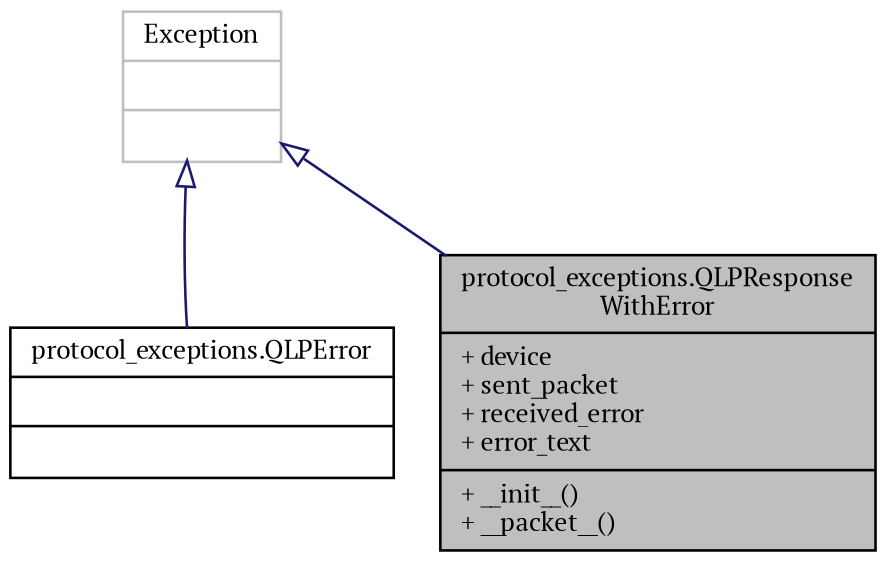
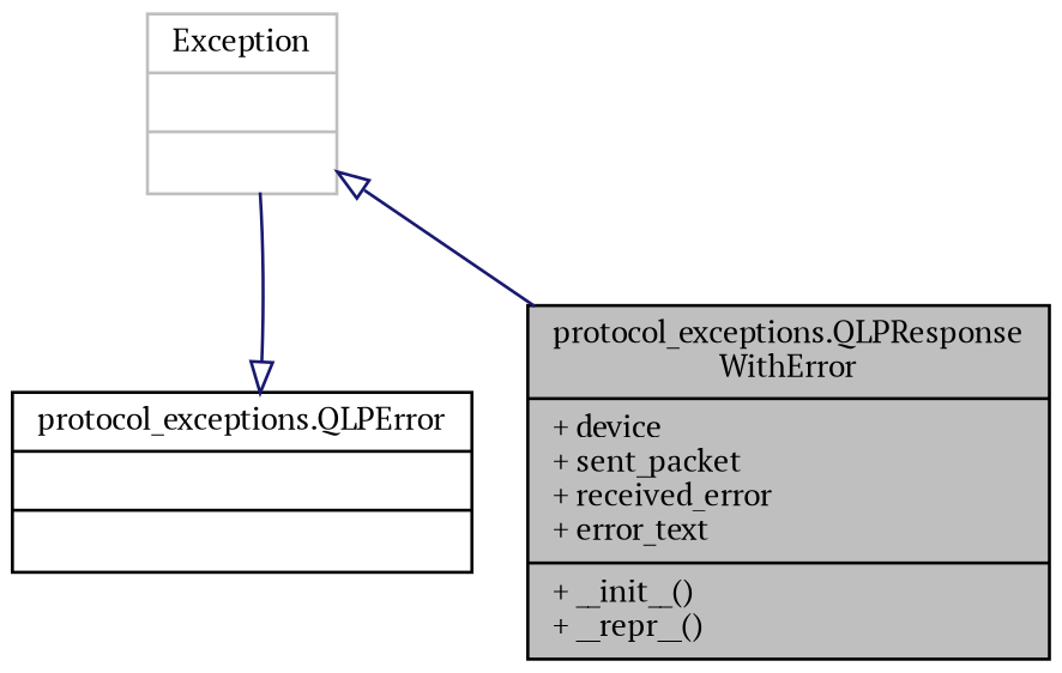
  digraph {
    fontname="PT Serif"
    node [color=black fillcolor=white fontname="PT Serif" fontsize=10 shape=record style=filled]
    edge [arrowtail=onormal color=midnightblue dir=back fontname="PT Serif" fontsize=10 labelfontname=Helvetica labelfontsize=10 style=solid]
-   n1 [fillcolor=grey75 fontcolor=black height=0.2 label="{protocol_exceptions.QLPResponse\lWithError\n|+ device\l+ sent_packet\l+ received_error\l+ error_text\l|+ __init__()\l+ __packet__()\l}" width=0.4]
+   n1 [fillcolor=grey75 fontcolor=black height=0.2 label="{protocol_exceptions.QLPResponse\lWithError\n|+ device\l+ sent_packet\l+ received_error\l+ error_text\l|+ __init__()\l+ __repr__()\l}" width=0.4]
    n2 [height=0.2 label="{protocol_exceptions.QLPError\n||}" width=0.4]
    n3 [color=grey75 height=0.2 label="{Exception\n||}" width=0.4]
    n3 -> n1
-   n3 -> n2
+   n2 -> n3
  }
